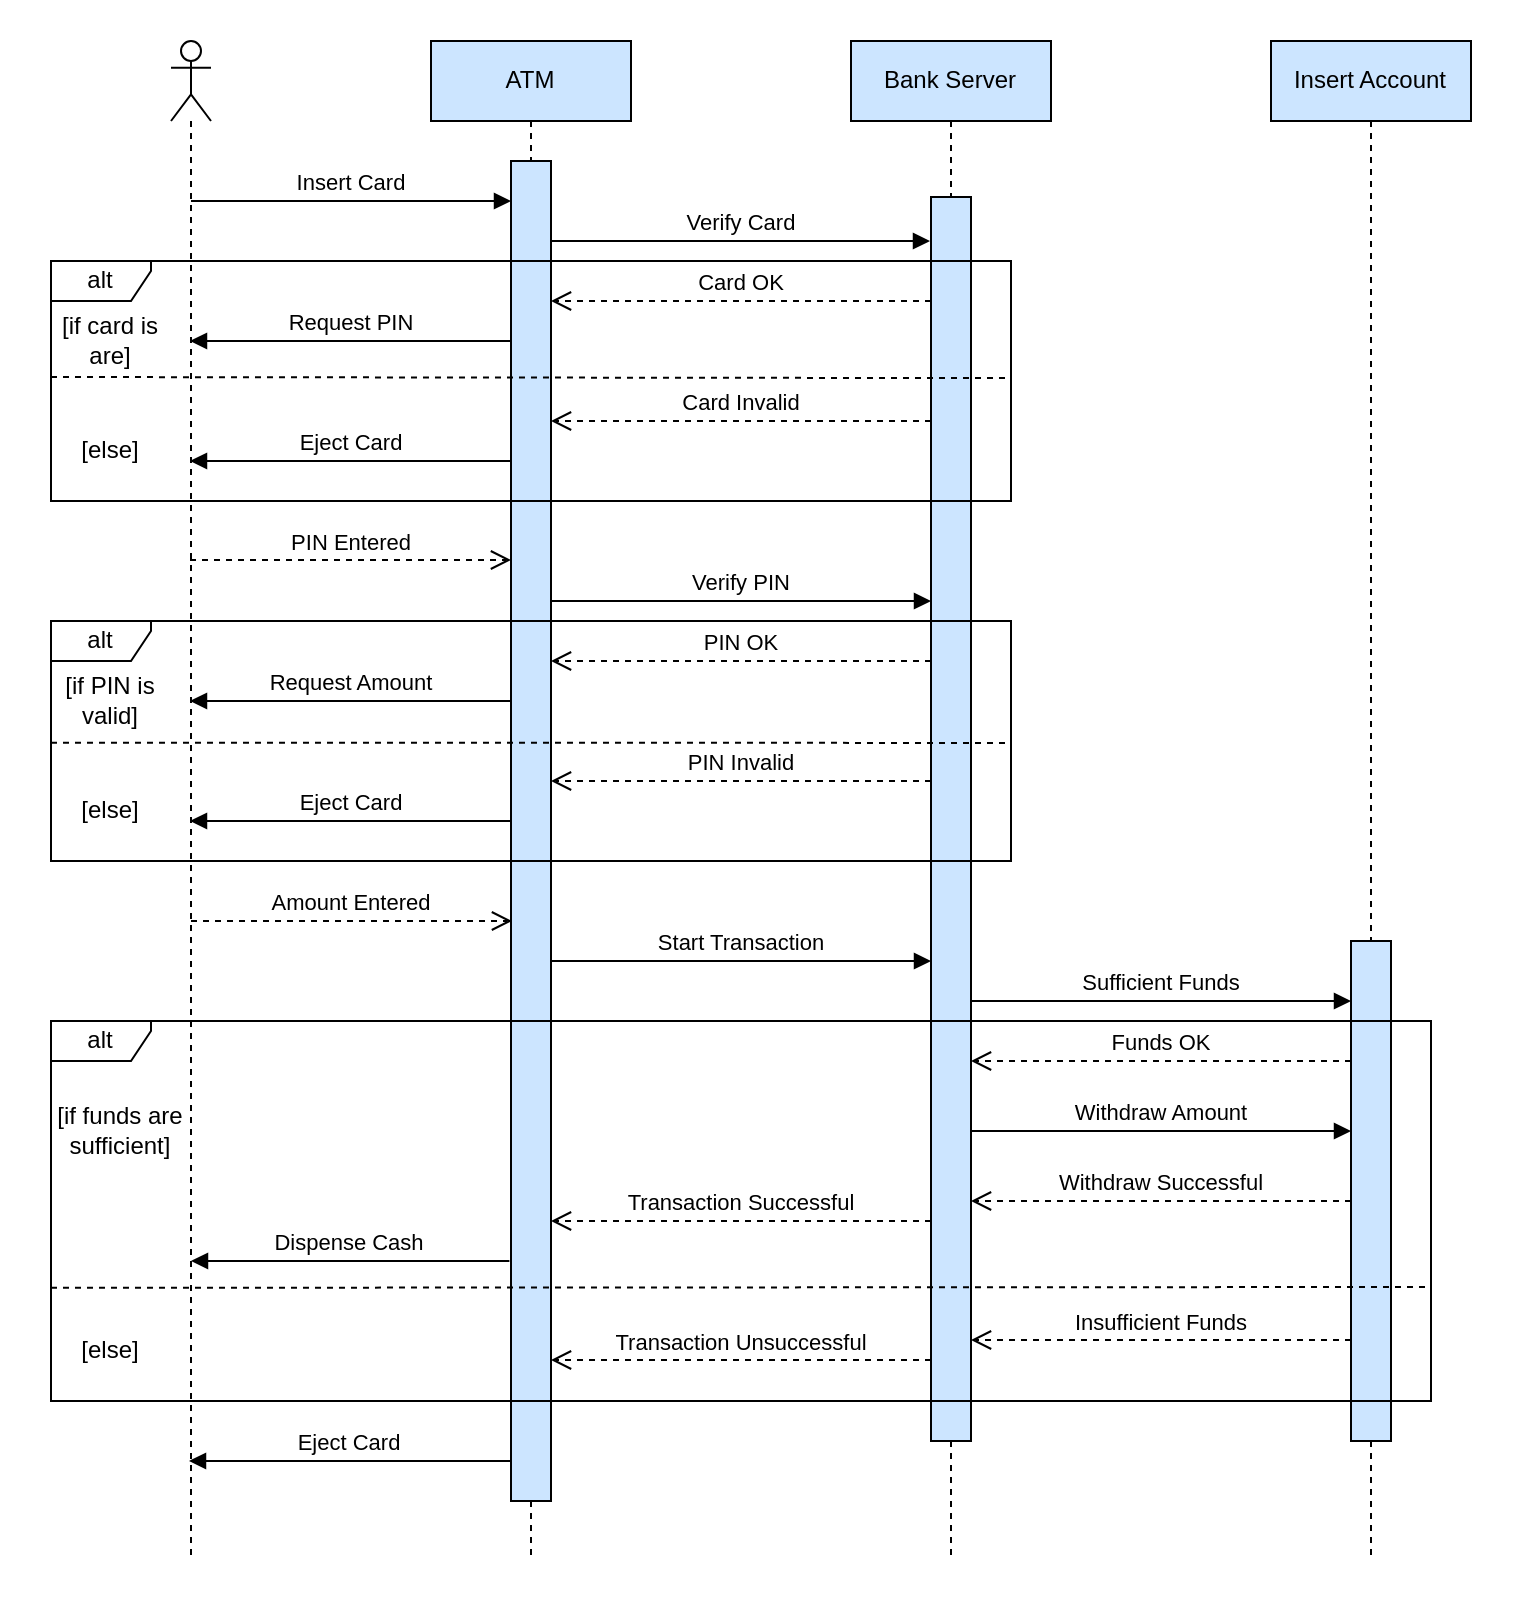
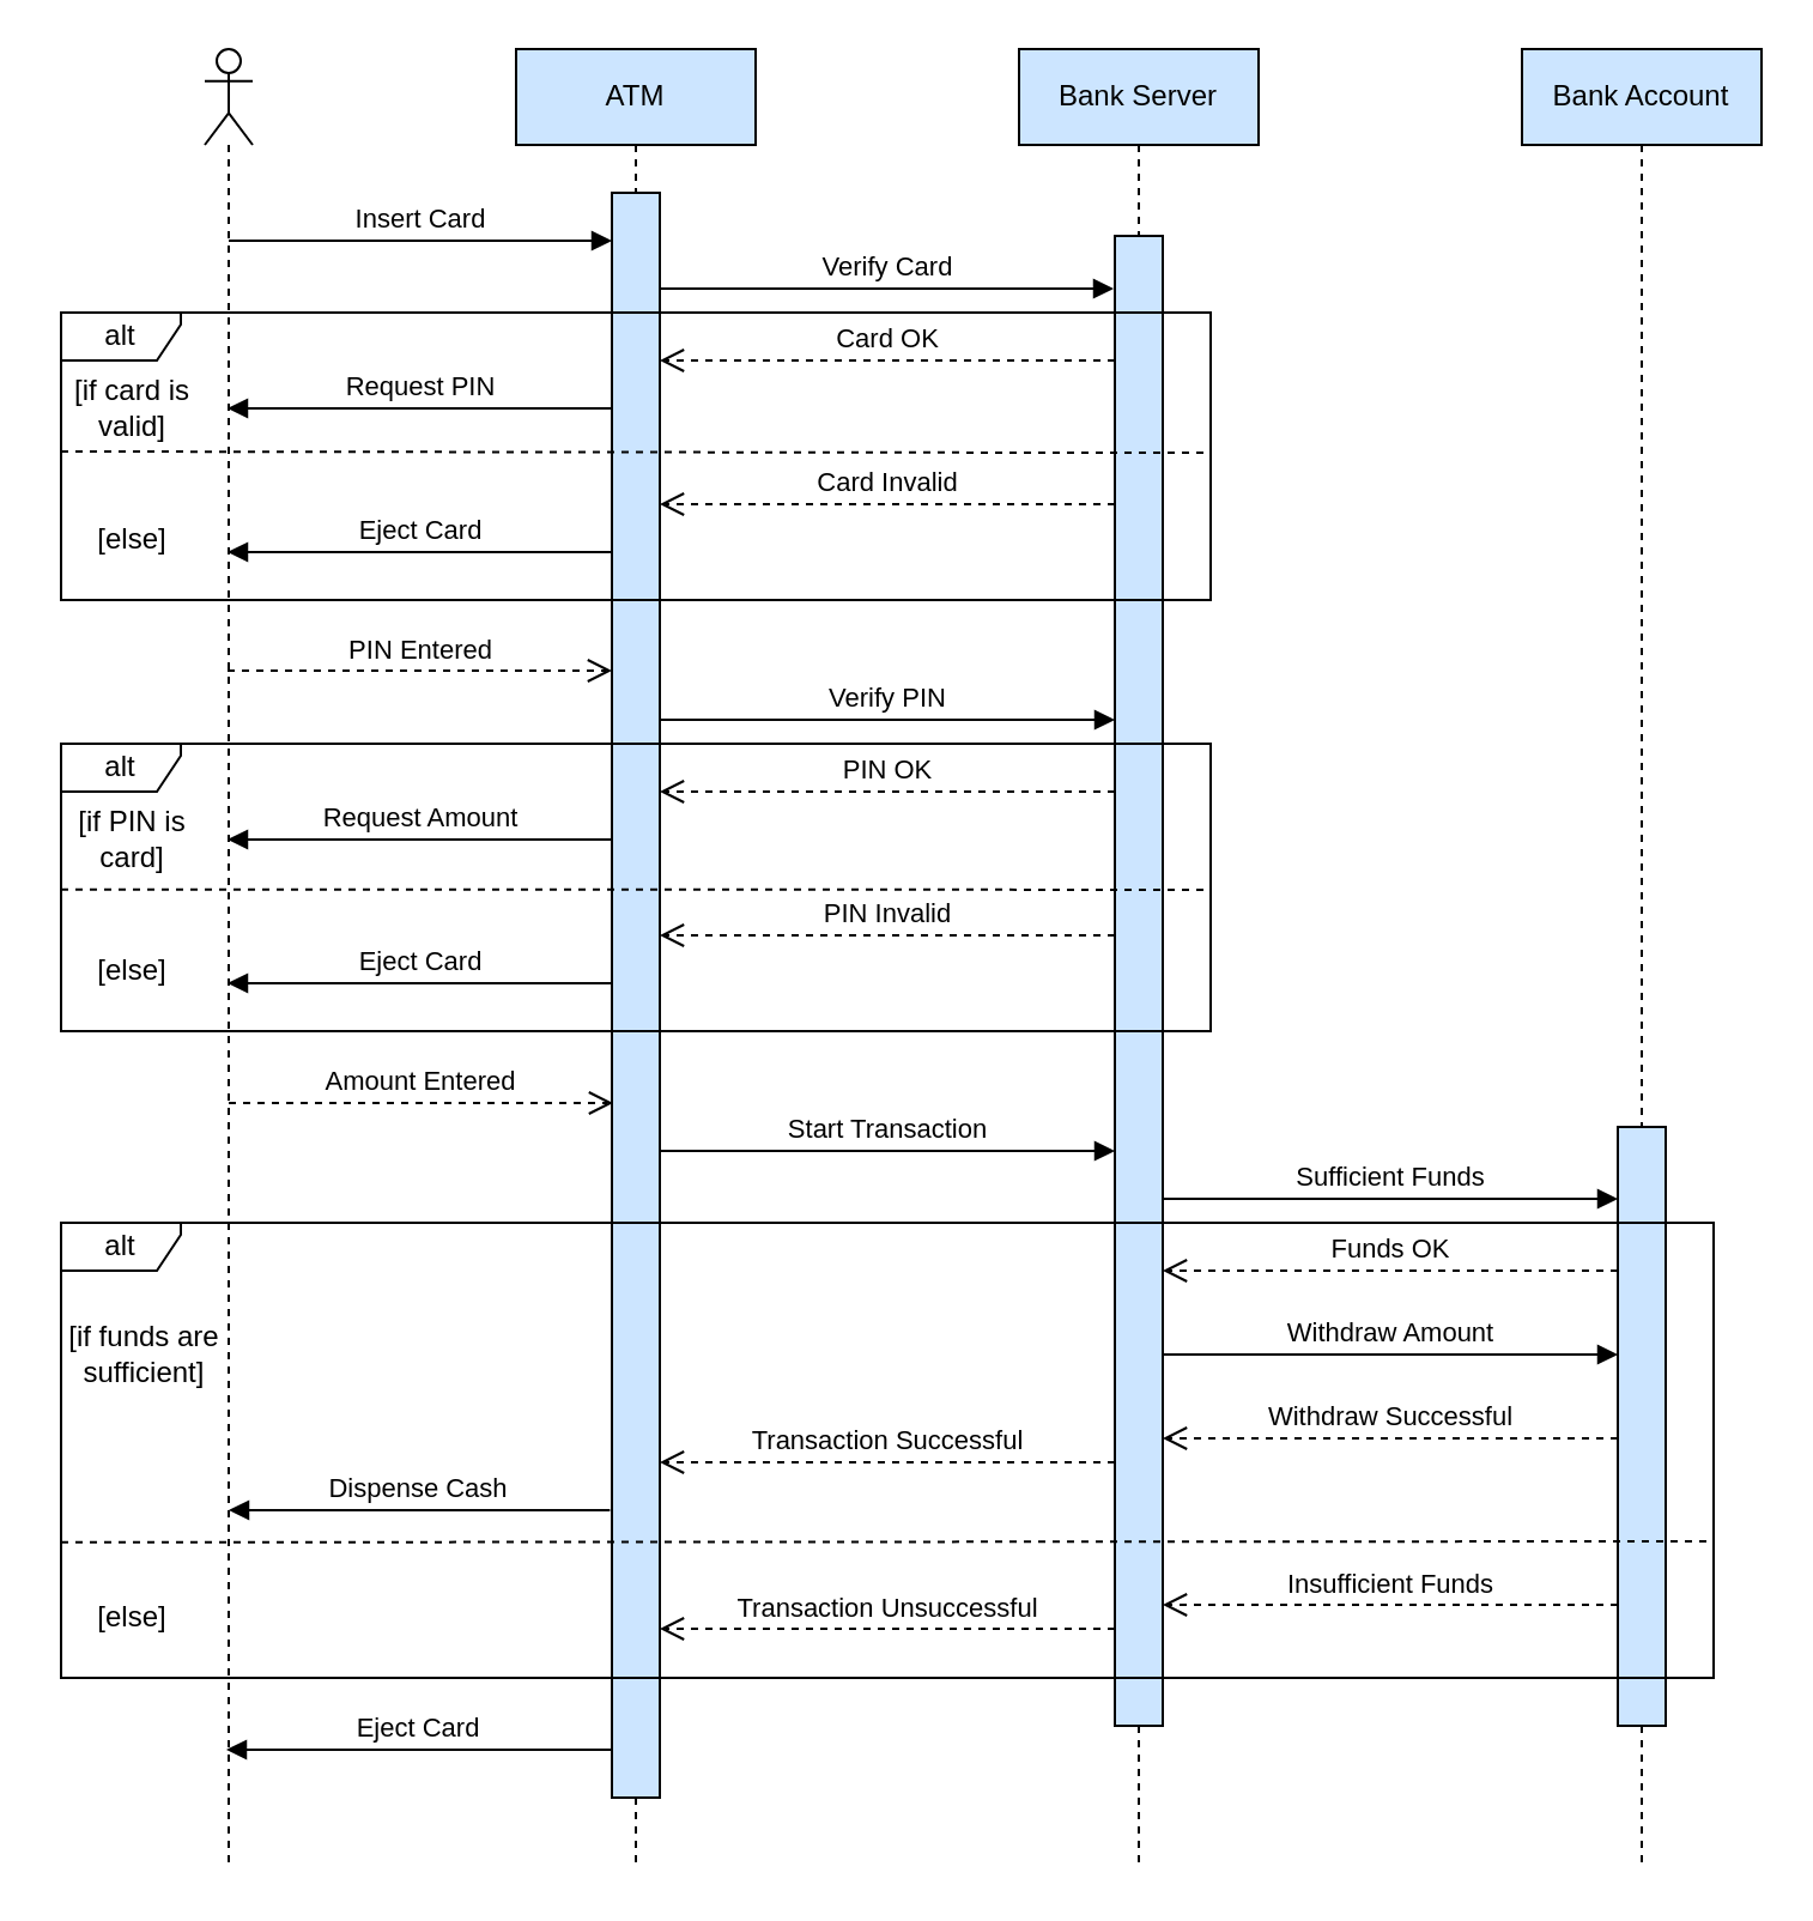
  <mxCell id="0" />
  <mxCell id="1" parent="0" />
  <mxCell id="2" value="ATM" style="shape=umlLifeline;perimeter=lifelinePerimeter;whiteSpace=wrap;html=1;container=1;dropTarget=0;collapsible=0;recursiveResize=0;outlineConnect=0;portConstraint=eastwest;newEdgeStyle={&quot;curved&quot;:0,&quot;rounded&quot;:0};fillColor=#CCE5FF;" vertex="1" parent="1"><mxGeometry x="215" y="20" width="100" height="760" as="geometry" /></mxCell>
  <mxCell id="3" value="" style="html=1;points=[[0,0,0,0,5],[0,1,0,0,-5],[1,0,0,0,5],[1,1,0,0,-5]];perimeter=orthogonalPerimeter;outlineConnect=0;targetShapes=umlLifeline;portConstraint=eastwest;newEdgeStyle={&quot;curved&quot;:0,&quot;rounded&quot;:0};fillColor=#CCE5FF;" vertex="1" parent="2"><mxGeometry x="40" y="60" width="20" height="670" as="geometry" /></mxCell>
  <mxCell id="4" value="" style="shape=umlLifeline;perimeter=lifelinePerimeter;whiteSpace=wrap;html=1;container=1;dropTarget=0;collapsible=0;recursiveResize=0;outlineConnect=0;portConstraint=eastwest;newEdgeStyle={&quot;curved&quot;:0,&quot;rounded&quot;:0};participant=umlActor;" vertex="1" parent="1"><mxGeometry x="85" y="20" width="20" height="760" as="geometry" /></mxCell>
  <mxCell id="5" value="Bank Server" style="shape=umlLifeline;perimeter=lifelinePerimeter;whiteSpace=wrap;html=1;container=1;dropTarget=0;collapsible=0;recursiveResize=0;outlineConnect=0;portConstraint=eastwest;newEdgeStyle={&quot;curved&quot;:0,&quot;rounded&quot;:0};fillColor=#CCE5FF;" vertex="1" parent="1"><mxGeometry x="425" y="20" width="100" height="760" as="geometry" /></mxCell>
  <mxCell id="6" value="" style="html=1;points=[[0,0,0,0,5],[0,1,0,0,-5],[1,0,0,0,5],[1,1,0,0,-5]];perimeter=orthogonalPerimeter;outlineConnect=0;targetShapes=umlLifeline;portConstraint=eastwest;newEdgeStyle={&quot;curved&quot;:0,&quot;rounded&quot;:0};fillColor=#CCE5FF;" vertex="1" parent="5"><mxGeometry x="40" y="78" width="20" height="622" as="geometry" /></mxCell>
- <mxCell id="7" value="Insert Account" style="shape=umlLifeline;perimeter=lifelinePerimeter;whiteSpace=wrap;html=1;container=1;dropTarget=0;collapsible=0;recursiveResize=0;outlineConnect=0;portConstraint=eastwest;newEdgeStyle={&quot;curved&quot;:0,&quot;rounded&quot;:0};fillColor=#CCE5FF;" vertex="1" parent="1"><mxGeometry x="635" y="20" width="100" height="760" as="geometry" /></mxCell>
+ <mxCell id="7" value="Bank Account" style="shape=umlLifeline;perimeter=lifelinePerimeter;whiteSpace=wrap;html=1;container=1;dropTarget=0;collapsible=0;recursiveResize=0;outlineConnect=0;portConstraint=eastwest;newEdgeStyle={&quot;curved&quot;:0,&quot;rounded&quot;:0};fillColor=#CCE5FF;" vertex="1" parent="1"><mxGeometry x="635" y="20" width="100" height="760" as="geometry" /></mxCell>
  <mxCell id="8" value="" style="html=1;points=[[0,0,0,0,5],[0,1,0,0,-5],[1,0,0,0,5],[1,1,0,0,-5]];perimeter=orthogonalPerimeter;outlineConnect=0;targetShapes=umlLifeline;portConstraint=eastwest;newEdgeStyle={&quot;curved&quot;:0,&quot;rounded&quot;:0};fillColor=#CCE5FF;" vertex="1" parent="7"><mxGeometry x="40" y="450" width="20" height="250" as="geometry" /></mxCell>
  <mxCell id="9" value="Insert Card" style="html=1;verticalAlign=bottom;endArrow=block;curved=0;rounded=0;" edge="1" parent="1" target="3"><mxGeometry width="80" relative="1" as="geometry"><mxPoint x="95" y="100" as="sourcePoint" /><mxPoint x="235" y="100" as="targetPoint" /></mxGeometry></mxCell>
  <mxCell id="10" value="Verify Card" style="html=1;verticalAlign=bottom;endArrow=block;curved=0;rounded=0;" edge="1" parent="1"><mxGeometry width="80" relative="1" as="geometry"><mxPoint x="275" y="120" as="sourcePoint" /><mxPoint x="464.5" y="120" as="targetPoint" /></mxGeometry></mxCell>
  <mxCell id="11" value="Card OK" style="html=1;verticalAlign=bottom;endArrow=open;dashed=1;endSize=8;curved=0;rounded=0;" edge="1" parent="1" source="6"><mxGeometry relative="1" as="geometry"><mxPoint x="445" y="150" as="sourcePoint" /><mxPoint x="275" y="150" as="targetPoint" /></mxGeometry></mxCell>
  <mxCell id="12" value="Request PIN" style="html=1;verticalAlign=bottom;endArrow=block;curved=0;rounded=0;" edge="1" parent="1" source="3"><mxGeometry width="80" relative="1" as="geometry"><mxPoint x="235" y="170" as="sourcePoint" /><mxPoint x="94.5" y="170" as="targetPoint" /></mxGeometry></mxCell>
  <mxCell id="13" value="alt" style="shape=umlFrame;whiteSpace=wrap;html=1;pointerEvents=0;width=50;height=20;" vertex="1" parent="1"><mxGeometry x="25" y="130" width="480" height="120" as="geometry" /></mxCell>
  <mxCell id="14" value="Card Invalid" style="html=1;verticalAlign=bottom;endArrow=open;dashed=1;endSize=8;curved=0;rounded=0;" edge="1" parent="1" source="6"><mxGeometry relative="1" as="geometry"><mxPoint x="455" y="210" as="sourcePoint" /><mxPoint x="275" y="210" as="targetPoint" /></mxGeometry></mxCell>
  <mxCell id="15" value="Eject Card" style="html=1;verticalAlign=bottom;endArrow=block;curved=0;rounded=0;" edge="1" parent="1" source="3"><mxGeometry width="80" relative="1" as="geometry"><mxPoint x="235" y="230" as="sourcePoint" /><mxPoint x="94.5" y="230" as="targetPoint" /></mxGeometry></mxCell>
  <mxCell id="16" value="PIN Entered" style="html=1;verticalAlign=bottom;endArrow=open;dashed=1;endSize=8;curved=0;rounded=0;" edge="1" parent="1" target="3"><mxGeometry relative="1" as="geometry"><mxPoint x="94.5" y="279.5" as="sourcePoint" /><mxPoint x="205" y="280" as="targetPoint" /></mxGeometry></mxCell>
  <mxCell id="17" value="Verify PIN" style="html=1;verticalAlign=bottom;endArrow=block;curved=0;rounded=0;" edge="1" parent="1"><mxGeometry width="80" relative="1" as="geometry"><mxPoint x="275" y="300" as="sourcePoint" /><mxPoint x="465" y="300" as="targetPoint" /></mxGeometry></mxCell>
  <mxCell id="18" value="PIN OK" style="html=1;verticalAlign=bottom;endArrow=open;dashed=1;endSize=8;curved=0;rounded=0;" edge="1" parent="1" source="6"><mxGeometry relative="1" as="geometry"><mxPoint x="445" y="330" as="sourcePoint" /><mxPoint x="275" y="330" as="targetPoint" /></mxGeometry></mxCell>
  <mxCell id="19" value="Request Amount" style="html=1;verticalAlign=bottom;endArrow=block;curved=0;rounded=0;" edge="1" parent="1" source="3"><mxGeometry width="80" relative="1" as="geometry"><mxPoint x="205" y="350" as="sourcePoint" /><mxPoint x="94.5" y="350" as="targetPoint" /></mxGeometry></mxCell>
  <mxCell id="20" value="alt" style="shape=umlFrame;whiteSpace=wrap;html=1;pointerEvents=0;width=50;height=20;" vertex="1" parent="1"><mxGeometry x="25" y="310" width="480" height="120" as="geometry" /></mxCell>
  <mxCell id="21" value="PIN Invalid" style="html=1;verticalAlign=bottom;endArrow=open;dashed=1;endSize=8;curved=0;rounded=0;" edge="1" parent="1"><mxGeometry relative="1" as="geometry"><mxPoint x="465" y="390" as="sourcePoint" /><mxPoint x="275" y="390" as="targetPoint" /></mxGeometry></mxCell>
  <mxCell id="22" value="Eject Card" style="html=1;verticalAlign=bottom;endArrow=block;curved=0;rounded=0;" edge="1" parent="1" source="3"><mxGeometry width="80" relative="1" as="geometry"><mxPoint x="235" y="410" as="sourcePoint" /><mxPoint x="94.5" y="410" as="targetPoint" /></mxGeometry></mxCell>
  <mxCell id="23" value="Amount Entered" style="html=1;verticalAlign=bottom;endArrow=open;dashed=1;endSize=8;curved=0;rounded=0;" edge="1" parent="1"><mxGeometry relative="1" as="geometry"><mxPoint x="95" y="460" as="sourcePoint" /><mxPoint x="255.5" y="460" as="targetPoint" /></mxGeometry></mxCell>
  <mxCell id="24" value="Start Transaction" style="html=1;verticalAlign=bottom;endArrow=block;curved=0;rounded=0;" edge="1" parent="1"><mxGeometry width="80" relative="1" as="geometry"><mxPoint x="275" y="480" as="sourcePoint" /><mxPoint x="465" y="480" as="targetPoint" /></mxGeometry></mxCell>
  <mxCell id="25" value="Sufficient Funds" style="html=1;verticalAlign=bottom;endArrow=block;curved=0;rounded=0;" edge="1" parent="1" target="8"><mxGeometry width="80" relative="1" as="geometry"><mxPoint x="485" y="500" as="sourcePoint" /><mxPoint x="565" y="500" as="targetPoint" /></mxGeometry></mxCell>
  <mxCell id="26" value="Funds OK" style="html=1;verticalAlign=bottom;endArrow=open;dashed=1;endSize=8;curved=0;rounded=0;" edge="1" parent="1" target="6"><mxGeometry relative="1" as="geometry"><mxPoint x="675" y="530" as="sourcePoint" /><mxPoint x="595" y="530" as="targetPoint" /></mxGeometry></mxCell>
  <mxCell id="27" value="Withdraw Amount" style="html=1;verticalAlign=bottom;endArrow=block;curved=0;rounded=0;" edge="1" parent="1" target="8"><mxGeometry width="80" relative="1" as="geometry"><mxPoint x="485" y="565" as="sourcePoint" /><mxPoint x="565" y="565" as="targetPoint" /></mxGeometry></mxCell>
  <mxCell id="28" value="Withdraw Successful" style="html=1;verticalAlign=bottom;endArrow=open;dashed=1;endSize=8;curved=0;rounded=0;" edge="1" parent="1"><mxGeometry relative="1" as="geometry"><mxPoint x="675" y="600" as="sourcePoint" /><mxPoint x="485" y="600" as="targetPoint" /></mxGeometry></mxCell>
  <mxCell id="29" value="" style="endArrow=none;dashed=1;html=1;rounded=0;exitX=-0.004;exitY=0.535;exitDx=0;exitDy=0;exitPerimeter=0;entryX=1.001;entryY=0.488;entryDx=0;entryDy=0;entryPerimeter=0;" edge="1" parent="1" target="13"><mxGeometry width="50" height="50" relative="1" as="geometry"><mxPoint x="25" y="188" as="sourcePoint" /><mxPoint x="466.92" y="188" as="targetPoint" /></mxGeometry></mxCell>
  <mxCell id="30" value="" style="endArrow=none;dashed=1;html=1;rounded=0;exitX=-0.004;exitY=0.535;exitDx=0;exitDy=0;exitPerimeter=0;entryX=1.001;entryY=0.508;entryDx=0;entryDy=0;entryPerimeter=0;" edge="1" parent="1" target="20"><mxGeometry width="50" height="50" relative="1" as="geometry"><mxPoint x="25" y="370.83" as="sourcePoint" /><mxPoint x="495.48" y="369.17" as="targetPoint" /></mxGeometry></mxCell>
- <mxCell id="31" value="[if card is are]" style="text;html=1;strokeColor=none;fillColor=none;align=center;verticalAlign=middle;whiteSpace=wrap;rounded=0;" vertex="1" parent="1"><mxGeometry x="25" y="160" width="60" height="20" as="geometry" /></mxCell>
- <mxCell id="32" value="[if PIN is valid]" style="text;html=1;strokeColor=none;fillColor=none;align=center;verticalAlign=middle;whiteSpace=wrap;rounded=0;" vertex="1" parent="1"><mxGeometry x="25" y="340" width="60" height="20" as="geometry" /></mxCell>
+ <mxCell id="31" value="[if card is valid]" style="text;html=1;strokeColor=none;fillColor=none;align=center;verticalAlign=middle;whiteSpace=wrap;rounded=0;" vertex="1" parent="1"><mxGeometry x="25" y="160" width="60" height="20" as="geometry" /></mxCell>
+ <mxCell id="32" value="[if PIN is card]" style="text;html=1;strokeColor=none;fillColor=none;align=center;verticalAlign=middle;whiteSpace=wrap;rounded=0;" vertex="1" parent="1"><mxGeometry x="25" y="340" width="60" height="20" as="geometry" /></mxCell>
  <mxCell id="33" value="[else]" style="text;html=1;strokeColor=none;fillColor=none;align=center;verticalAlign=middle;whiteSpace=wrap;rounded=0;" vertex="1" parent="1"><mxGeometry x="25" y="390" width="60" height="30" as="geometry" /></mxCell>
  <mxCell id="34" value="[else]" style="text;html=1;strokeColor=none;fillColor=none;align=center;verticalAlign=middle;whiteSpace=wrap;rounded=0;" vertex="1" parent="1"><mxGeometry x="25" y="210" width="60" height="30" as="geometry" /></mxCell>
  <mxCell id="35" value="alt" style="shape=umlFrame;whiteSpace=wrap;html=1;pointerEvents=0;width=50;height=20;" vertex="1" parent="1"><mxGeometry x="25" y="510" width="690" height="190" as="geometry" /></mxCell>
  <mxCell id="36" value="" style="endArrow=none;dashed=1;html=1;rounded=0;entryX=1.001;entryY=0.508;entryDx=0;entryDy=0;entryPerimeter=0;" edge="1" parent="1"><mxGeometry width="50" height="50" relative="1" as="geometry"><mxPoint x="25" y="643.41" as="sourcePoint" /><mxPoint x="712.07" y="643" as="targetPoint" /></mxGeometry></mxCell>
  <mxCell id="37" value="[if funds are sufficient]" style="text;html=1;strokeColor=none;fillColor=none;align=center;verticalAlign=middle;whiteSpace=wrap;rounded=0;" vertex="1" parent="1"><mxGeometry x="20" y="555" width="80" height="20" as="geometry" /></mxCell>
  <mxCell id="38" value="[else]" style="text;html=1;strokeColor=none;fillColor=none;align=center;verticalAlign=middle;whiteSpace=wrap;rounded=0;" vertex="1" parent="1"><mxGeometry x="25" y="660" width="60" height="30" as="geometry" /></mxCell>
  <mxCell id="39" value="Transaction Successful" style="html=1;verticalAlign=bottom;endArrow=open;dashed=1;endSize=8;curved=0;rounded=0;" edge="1" parent="1"><mxGeometry relative="1" as="geometry"><mxPoint x="465" y="610" as="sourcePoint" /><mxPoint x="275" y="610" as="targetPoint" /></mxGeometry></mxCell>
  <mxCell id="40" value="Dispense Cash" style="html=1;verticalAlign=bottom;endArrow=block;curved=0;rounded=0;entryX=0.54;entryY=0.607;entryDx=0;entryDy=0;entryPerimeter=0;" edge="1" parent="1"><mxGeometry width="80" relative="1" as="geometry"><mxPoint x="254.2" y="630" as="sourcePoint" /><mxPoint x="95" y="630" as="targetPoint" /></mxGeometry></mxCell>
  <mxCell id="41" value="Insufficient Funds" style="html=1;verticalAlign=bottom;endArrow=open;dashed=1;endSize=8;curved=0;rounded=0;" edge="1" parent="1"><mxGeometry relative="1" as="geometry"><mxPoint x="675" y="669.5" as="sourcePoint" /><mxPoint x="485" y="669.5" as="targetPoint" /></mxGeometry></mxCell>
  <mxCell id="42" value="Transaction Unsuccessful" style="html=1;verticalAlign=bottom;endArrow=open;dashed=1;endSize=8;curved=0;rounded=0;" edge="1" parent="1"><mxGeometry relative="1" as="geometry"><mxPoint x="465" y="679.5" as="sourcePoint" /><mxPoint x="275" y="679.5" as="targetPoint" /></mxGeometry></mxCell>
  <mxCell id="43" value="Eject Card" style="html=1;verticalAlign=bottom;endArrow=block;curved=0;rounded=0;" edge="1" parent="1" source="3"><mxGeometry width="80" relative="1" as="geometry"><mxPoint x="244" y="730" as="sourcePoint" /><mxPoint x="94" y="730" as="targetPoint" /></mxGeometry></mxCell>
